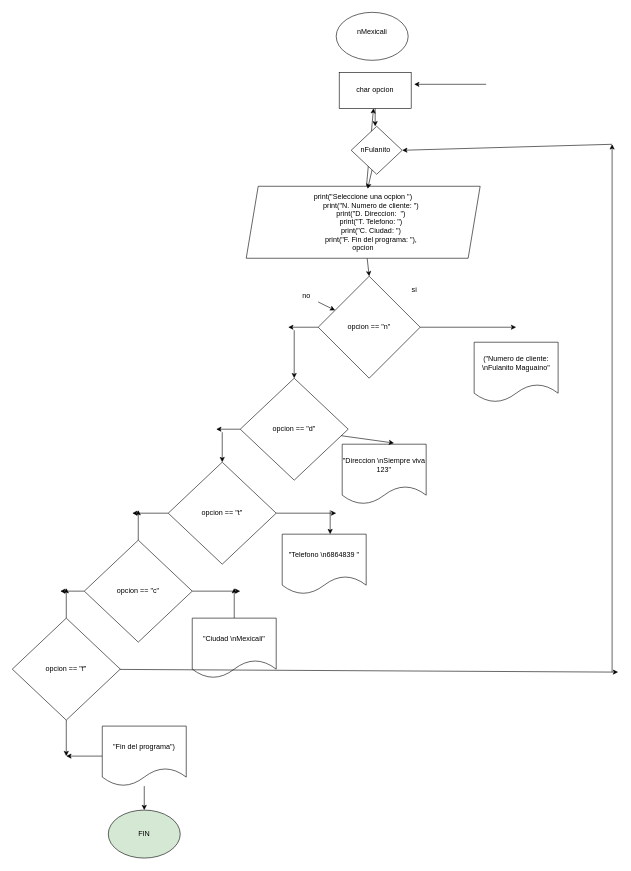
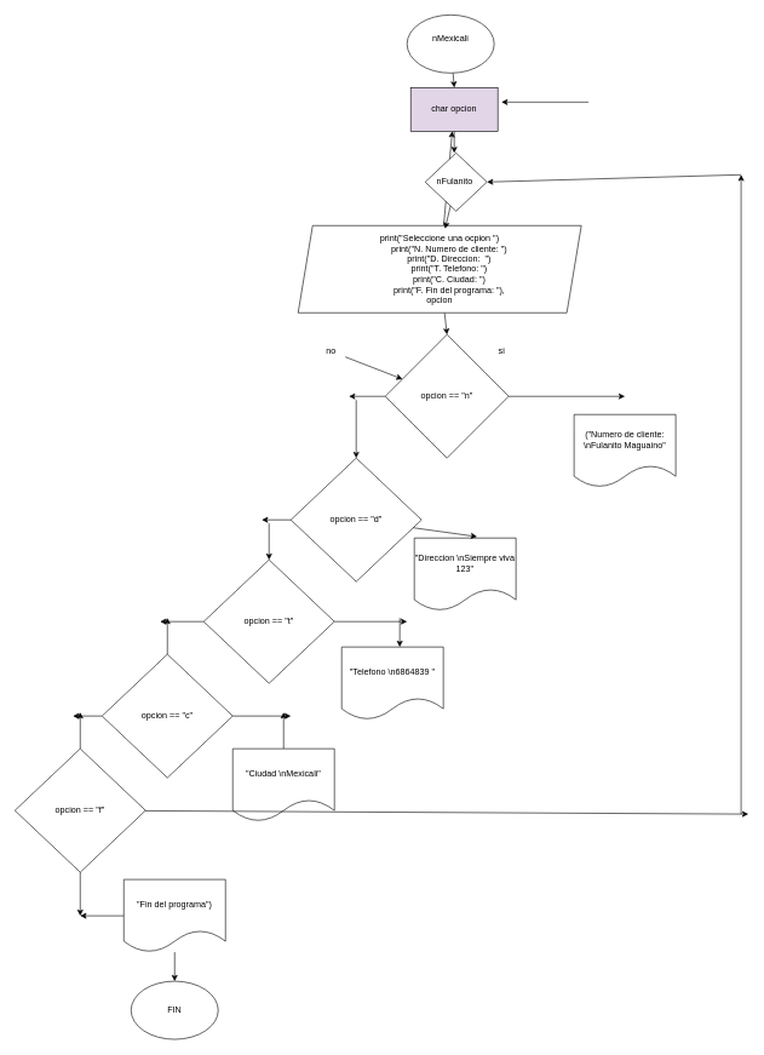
  <mxCell id="0" />
  <mxCell id="1" parent="0" />
+ <mxCell id="2" style="edgeStyle=none;html=1;entryX=0.5;entryY=0;entryDx=0;entryDy=0;" edge="1" parent="1" source="3" target="9"><mxGeometry relative="1" as="geometry" /></mxCell>
  <mxCell id="3" value="nMexicali&lt;div&gt;&lt;br&gt;&lt;/div&gt;" style="ellipse;whiteSpace=wrap;html=1;" vertex="1" parent="1"><mxGeometry x="560" y="20" width="120" height="80" as="geometry" /></mxCell>
  <mxCell id="4" style="edgeStyle=none;html=1;" edge="1" parent="1" source="7"><mxGeometry relative="1" as="geometry"><mxPoint x="625" y="380" as="targetPoint" /></mxGeometry></mxCell>
  <mxCell id="5" value="" style="edgeStyle=none;html=1;" edge="1" parent="1" source="7" target="9"><mxGeometry relative="1" as="geometry" /></mxCell>
  <mxCell id="6" style="edgeStyle=none;html=1;entryX=0.5;entryY=0;entryDx=0;entryDy=0;" edge="1" parent="1" source="7" target="14"><mxGeometry relative="1" as="geometry" /></mxCell>
  <mxCell id="7" value="&lt;span style=&quot;color: rgb(0, 0, 0);&quot;&gt;print(&quot;Seleccione una ocpion &quot;)&lt;/span&gt;&lt;br style=&quot;padding: 0px; margin: 0px;&quot;&gt;&lt;span style=&quot;color: rgb(0, 0, 0);&quot;&gt;&amp;nbsp; &amp;nbsp; &amp;nbsp; &amp;nbsp; print(&quot;N. Numero de cliente: &quot;)&lt;/span&gt;&lt;br style=&quot;padding: 0px; margin: 0px;&quot;&gt;&lt;span style=&quot;color: rgb(0, 0, 0);&quot;&gt;&amp;nbsp; &amp;nbsp; &amp;nbsp; &amp;nbsp; print(&quot;D. Direccion: &amp;nbsp;&quot;)&lt;/span&gt;&lt;br style=&quot;padding: 0px; margin: 0px;&quot;&gt;&lt;span style=&quot;color: rgb(0, 0, 0);&quot;&gt;&amp;nbsp; &amp;nbsp; &amp;nbsp; &amp;nbsp; print(&quot;T. Telefono: &quot;)&lt;/span&gt;&lt;br style=&quot;padding: 0px; margin: 0px;&quot;&gt;&lt;span style=&quot;color: rgb(0, 0, 0);&quot;&gt;&amp;nbsp; &amp;nbsp; &amp;nbsp; &amp;nbsp; print(&quot;C. Ciudad: &quot;)&lt;/span&gt;&lt;br style=&quot;padding: 0px; margin: 0px;&quot;&gt;&lt;span style=&quot;color: rgb(0, 0, 0);&quot;&gt;&amp;nbsp; &amp;nbsp; &amp;nbsp; &amp;nbsp; print(&quot;F. Fin del programa: &quot;),&lt;/span&gt;&lt;div&gt;&lt;span style=&quot;color: rgb(0, 0, 0);&quot;&gt;opcion&lt;/span&gt;&lt;/div&gt;" style="shape=parallelogram;perimeter=parallelogramPerimeter;whiteSpace=wrap;html=1;fixedSize=1;" vertex="1" parent="1"><mxGeometry x="410" y="310" width="390" height="120" as="geometry" /></mxCell>
  <mxCell id="8" style="edgeStyle=none;html=1;" edge="1" parent="1" source="9"><mxGeometry relative="1" as="geometry"><mxPoint x="625" y="210" as="targetPoint" /></mxGeometry></mxCell>
- <mxCell id="9" value="char opcion" style="rounded=0;whiteSpace=wrap;html=1;" vertex="1" parent="1"><mxGeometry x="565" y="120" width="120" height="60" as="geometry" /></mxCell>
+ <mxCell id="9" value="char opcion" style="rounded=0;whiteSpace=wrap;html=1;fillColor=#e1d5e7;" vertex="1" parent="1"><mxGeometry x="565" y="120" width="120" height="60" as="geometry" /></mxCell>
  <mxCell id="10" value="nFulanito&amp;nbsp;" style="rhombus;whiteSpace=wrap;html=1;" vertex="1" parent="1"><mxGeometry x="585" y="210" width="85" height="80" as="geometry" /></mxCell>
  <mxCell id="11" value="" style="endArrow=classic;html=1;" edge="1" parent="1"><mxGeometry width="50" height="50" relative="1" as="geometry"><mxPoint x="810" y="140" as="sourcePoint" /><mxPoint x="690" y="140" as="targetPoint" /></mxGeometry></mxCell>
  <mxCell id="12" style="edgeStyle=none;html=1;" edge="1" parent="1" source="14"><mxGeometry relative="1" as="geometry"><mxPoint x="860" y="545" as="targetPoint" /></mxGeometry></mxCell>
  <mxCell id="13" style="edgeStyle=none;html=1;" edge="1" parent="1" source="14"><mxGeometry relative="1" as="geometry"><mxPoint x="480" y="545" as="targetPoint" /></mxGeometry></mxCell>
  <mxCell id="14" value="opcion == &quot;n&quot;" style="rhombus;whiteSpace=wrap;" vertex="1" parent="1"><mxGeometry x="530" y="460" width="170" height="170" as="geometry" /></mxCell>
  <mxCell id="15" value="(&quot;Numero de cliente: \nFulanito Maguaino&quot;" style="shape=document;whiteSpace=wrap;boundedLbl=1;" vertex="1" parent="1"><mxGeometry x="790" y="570" width="140" height="100" as="geometry" /></mxCell>
  <mxCell id="16" value="si" style="text;html=1;align=center;verticalAlign=middle;resizable=0;points=[];autosize=1;strokeColor=none;fillColor=none;" vertex="1" parent="1"><mxGeometry x="675" y="468" width="30" height="30" as="geometry" /></mxCell>
  <mxCell id="17" value="" style="edgeStyle=none;html=1;" edge="1" parent="1" source="18" target="14"><mxGeometry relative="1" as="geometry" /></mxCell>
- <mxCell id="18" value="no" style="text;html=1;align=center;verticalAlign=middle;resizable=0;points=[];autosize=1;strokeColor=none;fillColor=none;" vertex="1" parent="1"><mxGeometry x="490" y="478" width="40" height="30" as="geometry" /></mxCell>
+ <mxCell id="18" value="no" style="text;html=1;align=center;verticalAlign=middle;resizable=0;points=[];autosize=1;strokeColor=none;fillColor=none;" vertex="1" parent="1"><mxGeometry x="435" y="468" width="40" height="30" as="geometry" /></mxCell>
  <mxCell id="19" style="edgeStyle=none;html=1;" edge="1" parent="1" source="22"><mxGeometry relative="1" as="geometry"><mxPoint x="230" y="850" as="targetPoint" /></mxGeometry></mxCell>
  <mxCell id="20" style="edgeStyle=none;html=1;" edge="1" parent="1" source="22"><mxGeometry relative="1" as="geometry"><mxPoint x="400" y="985" as="targetPoint" /></mxGeometry></mxCell>
  <mxCell id="21" style="edgeStyle=none;html=1;" edge="1" parent="1" source="22"><mxGeometry relative="1" as="geometry"><mxPoint x="100" y="985" as="targetPoint" /></mxGeometry></mxCell>
  <mxCell id="22" value="opcion == &quot;c&quot;" style="rhombus;whiteSpace=wrap;" vertex="1" parent="1"><mxGeometry x="140" y="900" width="180" height="170" as="geometry" /></mxCell>
  <mxCell id="23" style="edgeStyle=none;html=1;" edge="1" parent="1" source="25"><mxGeometry relative="1" as="geometry"><mxPoint x="560" y="855" as="targetPoint" /></mxGeometry></mxCell>
  <mxCell id="24" style="edgeStyle=none;html=1;" edge="1" parent="1" source="25"><mxGeometry relative="1" as="geometry"><mxPoint x="220" y="855" as="targetPoint" /></mxGeometry></mxCell>
  <mxCell id="25" value="opcion == &quot;t&quot;" style="rhombus;whiteSpace=wrap;" vertex="1" parent="1"><mxGeometry y="770" width="180" height="170" as="geometry" x="280" /></mxCell>
  <mxCell id="26" style="edgeStyle=none;html=1;" edge="1" parent="1" source="27"><mxGeometry relative="1" as="geometry"><mxPoint x="360" y="715" as="targetPoint" /></mxGeometry></mxCell>
  <mxCell id="27" value="opcion == &quot;d&quot;" style="rhombus;whiteSpace=wrap;" vertex="1" parent="1"><mxGeometry x="400" y="630" width="180" height="170" as="geometry" /></mxCell>
  <mxCell id="28" value="" style="endArrow=classic;html=1;" edge="1" parent="1" target="27"><mxGeometry width="50" height="50" relative="1" as="geometry"><mxPoint x="490" y="550" as="sourcePoint" /><mxPoint x="540" y="500" as="targetPoint" /></mxGeometry></mxCell>
  <mxCell id="29" value="&quot;Direccion \nSiempre viva 123&quot;" style="shape=document;whiteSpace=wrap;boundedLbl=1;" vertex="1" parent="1"><mxGeometry x="570" y="740" width="140" height="100" as="geometry" /></mxCell>
  <mxCell id="30" value="&quot;Telefono \n6864839 &quot;" style="shape=document;whiteSpace=wrap;boundedLbl=1;" vertex="1" parent="1"><mxGeometry x="470" y="890" width="140" height="100" as="geometry" /></mxCell>
  <mxCell id="31" style="edgeStyle=none;html=1;" edge="1" parent="1" source="32"><mxGeometry relative="1" as="geometry"><mxPoint x="390" y="980" as="targetPoint" /></mxGeometry></mxCell>
  <mxCell id="32" value="&quot;Ciudad \nMexicali&quot;" style="shape=document;whiteSpace=wrap;boundedLbl=1;" vertex="1" parent="1"><mxGeometry x="320" y="1030" width="140" height="100" as="geometry" /></mxCell>
  <mxCell id="33" style="edgeStyle=none;html=1;" edge="1" parent="1" source="36"><mxGeometry relative="1" as="geometry"><mxPoint x="1030" y="1120" as="targetPoint" /></mxGeometry></mxCell>
  <mxCell id="34" style="edgeStyle=none;html=1;" edge="1" parent="1" source="36"><mxGeometry relative="1" as="geometry"><mxPoint x="110" y="1260" as="targetPoint" /></mxGeometry></mxCell>
  <mxCell id="35" style="edgeStyle=none;html=1;" edge="1" parent="1" source="36"><mxGeometry relative="1" as="geometry"><mxPoint x="110" y="980" as="targetPoint" /></mxGeometry></mxCell>
  <mxCell id="36" value="opcion == &quot;f&quot;" style="rhombus;whiteSpace=wrap;" vertex="1" parent="1"><mxGeometry x="20" y="1030" width="180" height="170" as="geometry" /></mxCell>
  <mxCell id="37" style="edgeStyle=none;html=1;" edge="1" parent="1" source="39"><mxGeometry relative="1" as="geometry"><mxPoint x="110" y="1260" as="targetPoint" /></mxGeometry></mxCell>
  <mxCell id="38" style="edgeStyle=none;html=1;" edge="1" parent="1" source="39"><mxGeometry relative="1" as="geometry"><mxPoint x="240" y="1350" as="targetPoint" /></mxGeometry></mxCell>
  <mxCell id="39" value="&quot;Fin del programa&quot;)" style="shape=document;whiteSpace=wrap;boundedLbl=1;" vertex="1" parent="1"><mxGeometry x="170" y="1210" width="140" height="100" as="geometry" /></mxCell>
  <mxCell id="40" value="" style="endArrow=classic;html=1;" edge="1" parent="1"><mxGeometry width="50" height="50" relative="1" as="geometry"><mxPoint x="1020" y="1120" as="sourcePoint" /><mxPoint x="1020" y="240" as="targetPoint" /></mxGeometry></mxCell>
  <mxCell id="41" value="" style="endArrow=classic;html=1;entryX=1;entryY=0.5;entryDx=0;entryDy=0;" edge="1" parent="1" target="10"><mxGeometry width="50" height="50" relative="1" as="geometry"><mxPoint x="1020" y="240" as="sourcePoint" /><mxPoint x="1070" y="190" as="targetPoint" /></mxGeometry></mxCell>
- <mxCell id="42" value="FIN" style="ellipse;whiteSpace=wrap;html=1;fillColor=#d5e8d4;" vertex="1" parent="1"><mxGeometry x="180" y="1350" width="120" height="80" as="geometry" /></mxCell>
+ <mxCell id="42" value="FIN" style="ellipse;whiteSpace=wrap;html=1;" vertex="1" parent="1"><mxGeometry x="180" y="1350" width="120" height="80" as="geometry" /></mxCell>
  <mxCell id="43" style="edgeStyle=none;html=1;entryX=0.519;entryY=0.035;entryDx=0;entryDy=0;entryPerimeter=0;" edge="1" parent="1" source="10" target="7"><mxGeometry relative="1" as="geometry" /></mxCell>
  <mxCell id="44" style="edgeStyle=none;html=1;entryX=0.617;entryY=-0.019;entryDx=0;entryDy=0;entryPerimeter=0;" edge="1" parent="1" source="27" target="29"><mxGeometry relative="1" as="geometry" /></mxCell>
  <mxCell id="45" value="" style="endArrow=classic;html=1;entryX=0.5;entryY=0;entryDx=0;entryDy=0;" edge="1" parent="1" target="25"><mxGeometry width="50" height="50" relative="1" as="geometry"><mxPoint x="370" y="720" as="sourcePoint" /><mxPoint x="420" y="670" as="targetPoint" /></mxGeometry></mxCell>
  <mxCell id="46" value="" style="endArrow=classic;html=1;entryX=0.571;entryY=0;entryDx=0;entryDy=0;entryPerimeter=0;" edge="1" parent="1" target="30"><mxGeometry width="50" height="50" relative="1" as="geometry"><mxPoint x="550" y="850" as="sourcePoint" /><mxPoint x="600" y="800" as="targetPoint" /></mxGeometry></mxCell>
